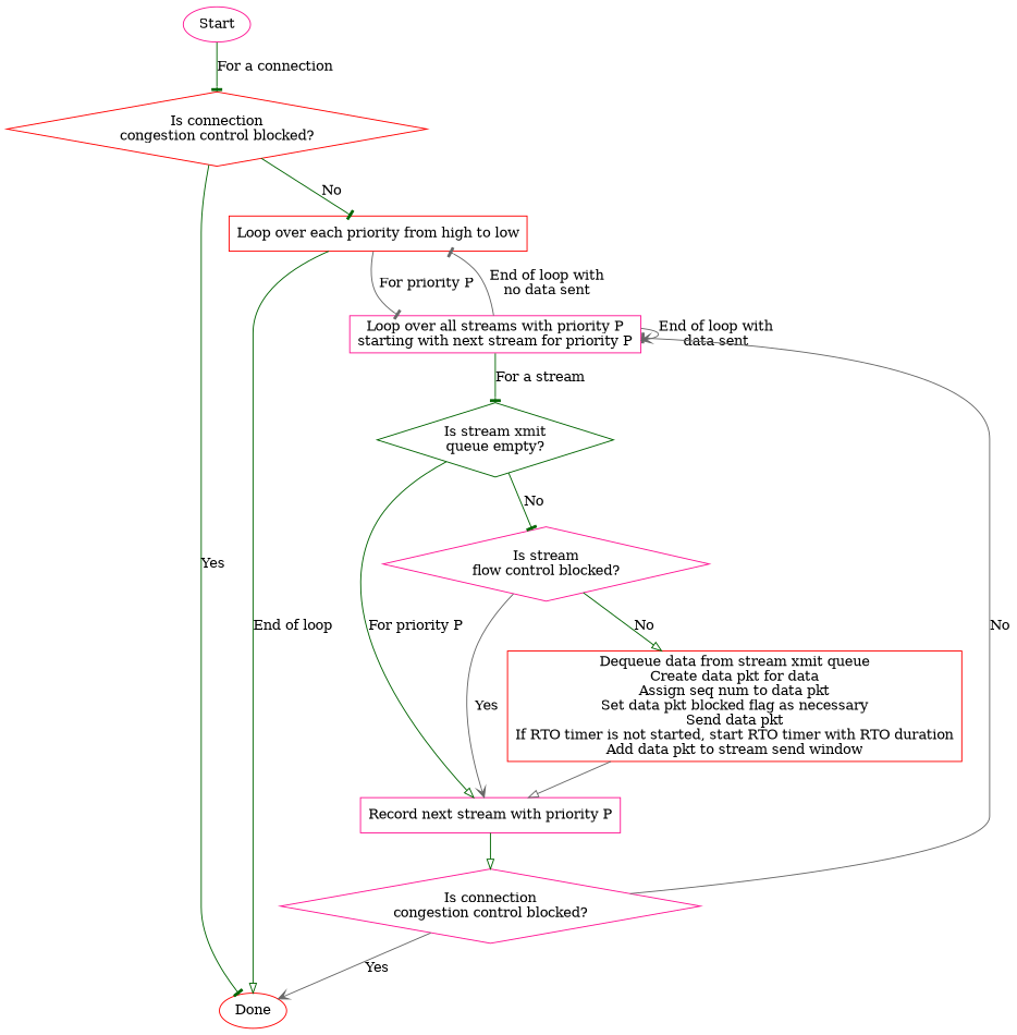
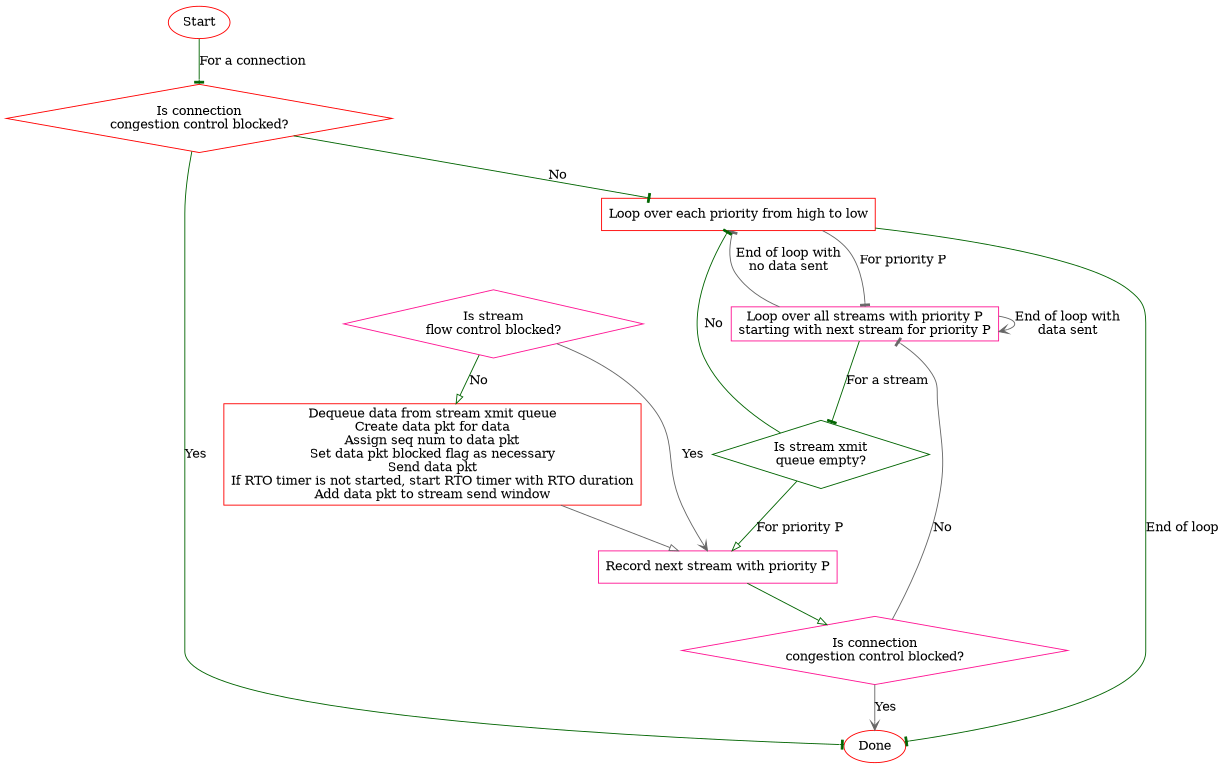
  digraph {
    fontname="DejaVu Serif"
    node [color=red fontname="DejaVu Serif" shape=diamond]
    edge [arrowhead=tee color=darkgreen fontname="DejaVu Serif"]
-   n1 [color=deeppink label=Start shape=ellipse]
+   n1 [label=Start shape=ellipse]
    n2 [label="Is connection\ncongestion control blocked?"]
    n3 [label=Done shape=ellipse]
    n4 [label="Loop over each priority from high to low" shape=box]
    n5 [color=deeppink label="Loop over all streams with priority P\nstarting with next stream for priority P" shape=box]
    n6 [color=darkgreen label="Is stream xmit\nqueue empty?"]
    n7 [color=deeppink label="Record next stream with priority P" shape=box]
    n8 [color=deeppink label="Is stream\nflow control blocked?"]
    n9 [label="Dequeue data from stream xmit queue\nCreate data pkt for data\nAssign seq num to data pkt\nSet data pkt blocked flag as necessary\nSend data pkt\nIf RTO timer is not started, start RTO timer with RTO duration\nAdd data pkt to stream send window" shape=box]
    n10 [color=deeppink label="Is connection\ncongestion control blocked?"]
    n1 -> n2 [label="For a connection"]
    n2 -> n3 [label=Yes]
    n2 -> n4 [label=No]
-   n4 -> n3 [arrowhead=onormal label="End of loop"]
+   n4 -> n3 [label="End of loop"]
    n4 -> n5 [color=gray40 label="For priority P"]
    n5 -> n4 [color=gray40 label="End of loop with\nno data sent"]
    n5 -> n5 [arrowhead=vee color=gray40 label="End of loop with\ndata sent"]
    n5 -> n6 [label="For a stream"]
    n6 -> n7 [arrowhead=onormal label="For priority P"]
-   n6 -> n8 [label=No]
+   n6 -> n4 [label=No]
    n7 -> n10 [arrowhead=onormal]
    n8 -> n7 [arrowhead=vee color=gray40 label=Yes]
    n8 -> n9 [arrowhead=onormal label=No]
    n9 -> n7 [arrowhead=onormal color=gray40]
    n10 -> n3 [arrowhead=vee color=gray40 label=Yes]
    n10 -> n5 [color=gray40 label=No]
  }
